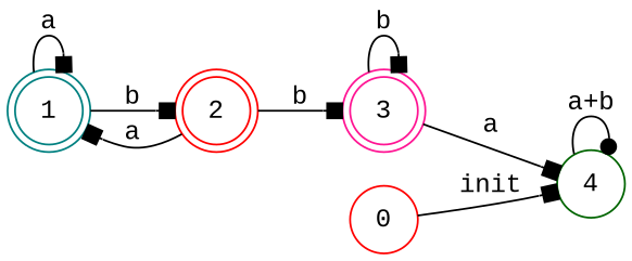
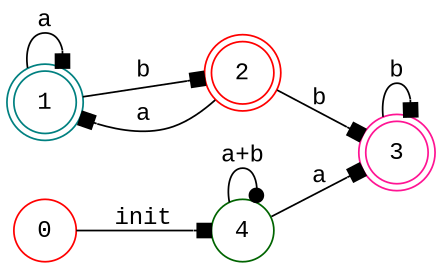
  digraph {
    fontname="Liberation Mono"
    rankdir=LR
    node [color=red fontname="Liberation Mono" shape=doublecircle]
    edge [arrowhead=box fontname="Liberation Mono"]
    1 [color=teal]
    2
    3 [color=deeppink]
    4 [color=darkgreen shape=circle]
    0 [shape=circle]
    1 -> 1 [label=a]
    1 -> 2 [label=b]
    2 -> 1 [label=a]
    2 -> 3 [label=b]
    3 -> 3 [label=b]
-   3 -> 4 [label=a]
+   4 -> 3 [label=a]
    4 -> 4 [arrowhead=dot label="a+b"]
    0 -> 4 [label=init]
  }
